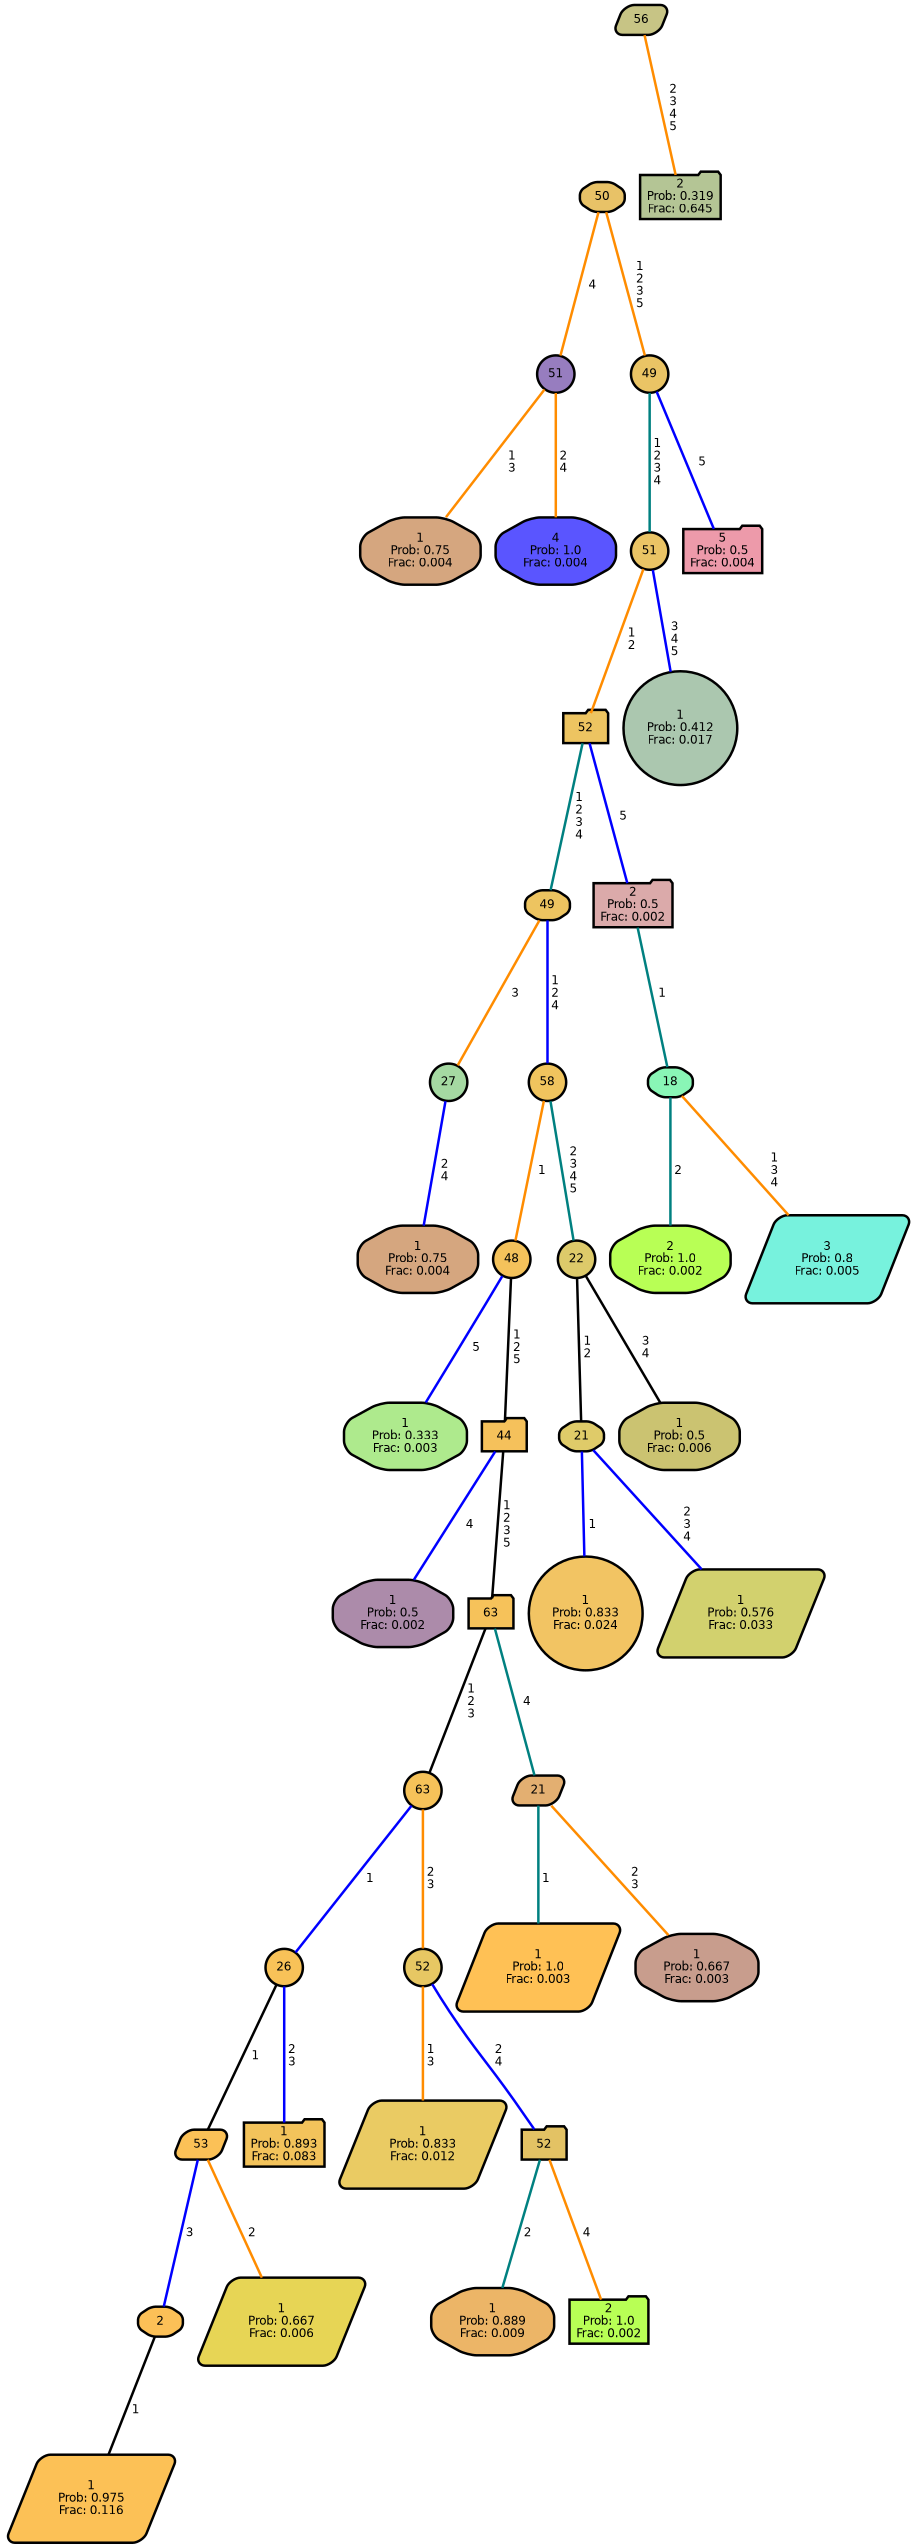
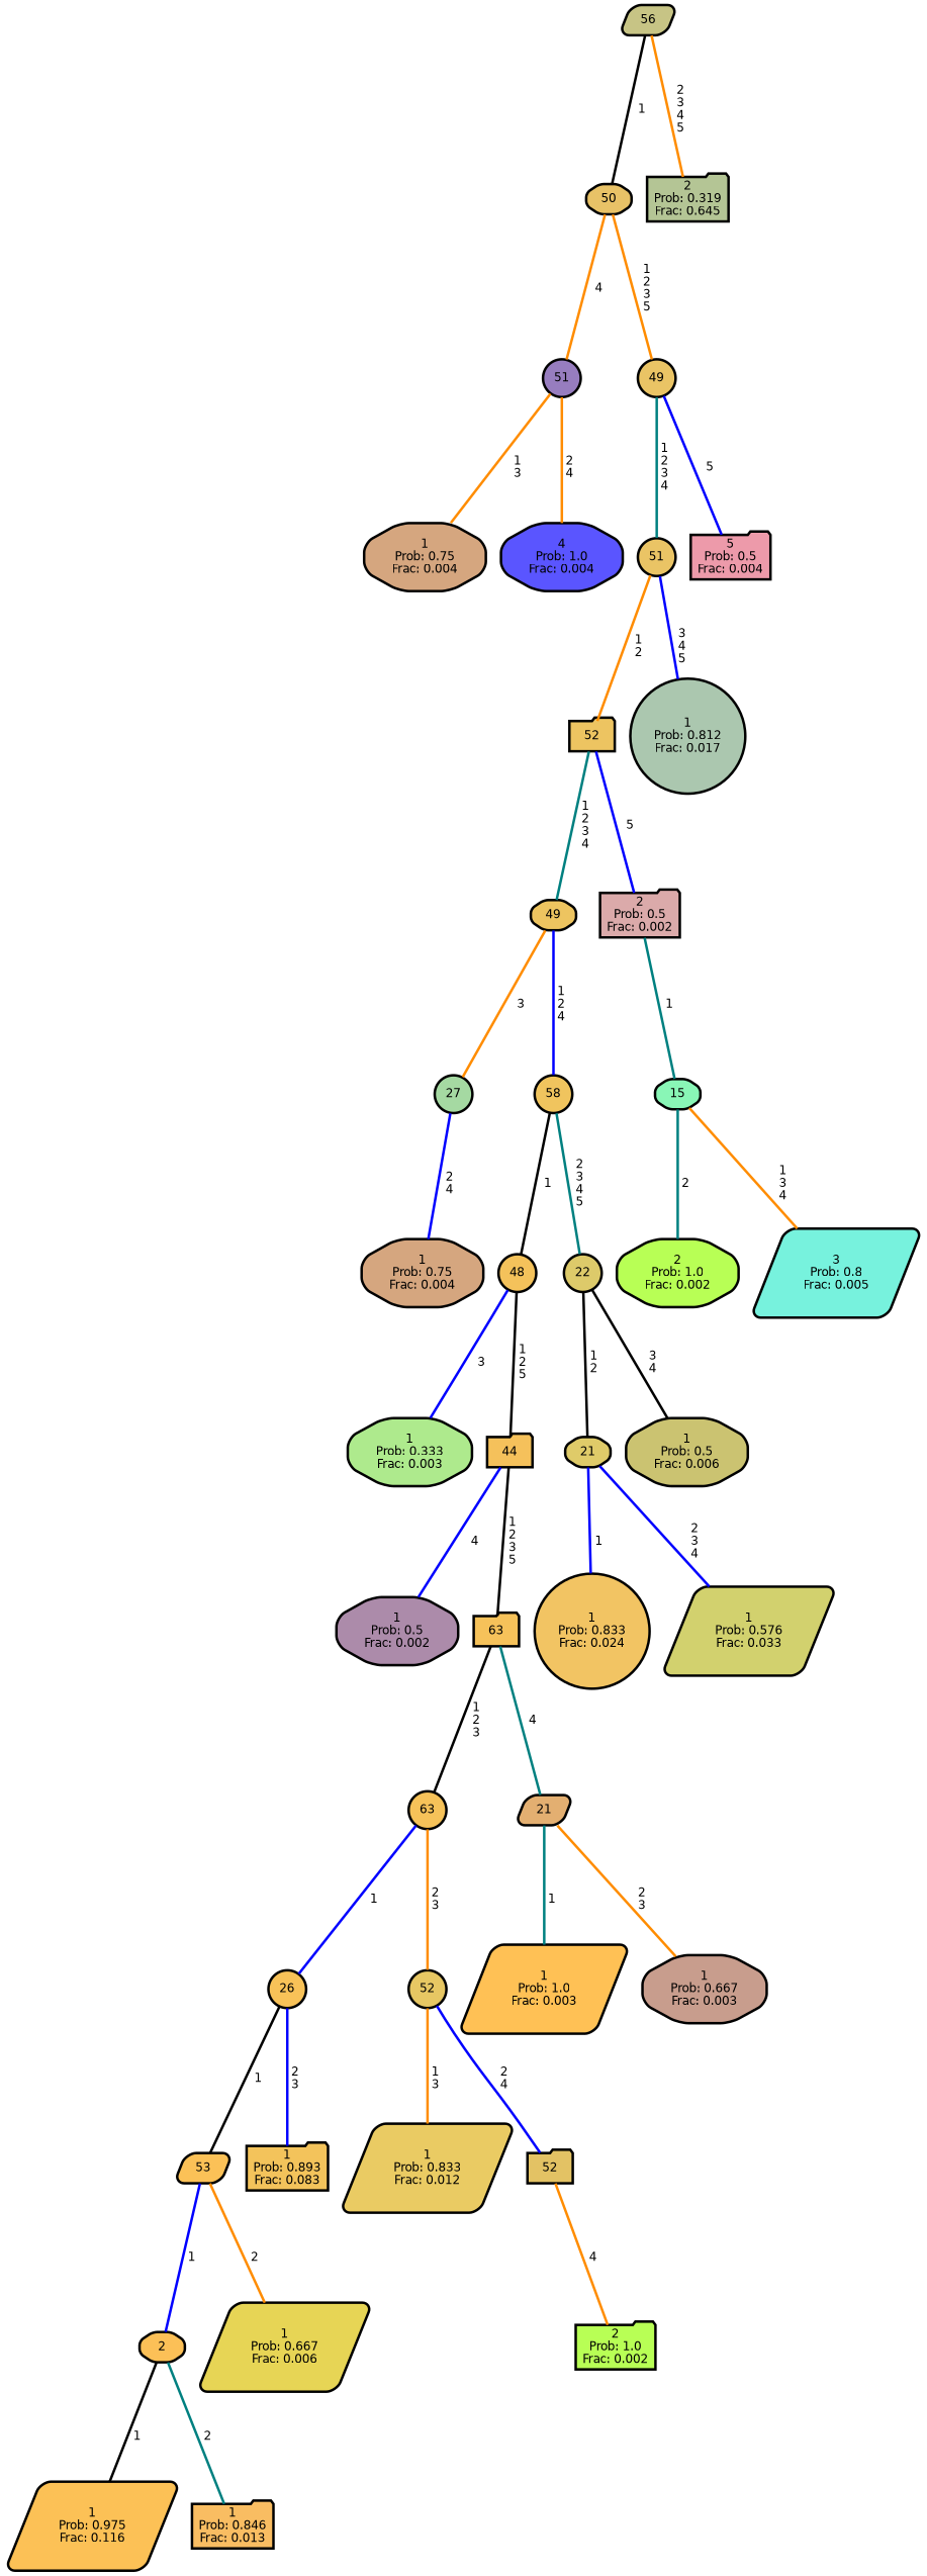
  graph {
    ranksep="0 equally"
    splines=straight
    node [color=black fillcolor="#d5a67f" fontcolor=black fontname=helvetica penwidth=3 shape=octagon style="filled, rounded"]
    edge [color=darkorange fontname=helvetica penwidth=3]
    n1 [label="1\nProb: 0.75\nFrac: 0.004"]
    n2 [fillcolor="#977dbf" label=51 shape=circle]
    n3 [fillcolor="#5a55ff" label="4\nProb: 1.0\nFrac: 0.004"]
    n4 [fillcolor="#e8c267" label=50]
    n5 [fillcolor="#eac465" label=49 shape=circle]
    n6 [fillcolor="#eac465" label=51 shape=circle]
    n7 [fillcolor="#ed9aaa" label="5\nProb: 0.5\nFrac: 0.004" shape=folder]
    n8 [fillcolor="#b8ff55" label="2\nProb: 1.0\nFrac: 0.002"]
-   n9 [fillcolor="#89f6b6" label=18]
+   n9 [fillcolor="#89f6b6" label=15]
    n10 [fillcolor="#77f2dd" label="3\nProb: 0.8\nFrac: 0.005" shape=parallelogram]
    n11 [fillcolor="#a5d9a2" label=27 shape=circle]
    n12 [label="1\nProb: 0.75\nFrac: 0.004"]
    n13 [fillcolor="#edc460" label=49]
    n14 [fillcolor="#f0c45e" label=58 shape=circle]
    n15 [fillcolor="#f4c25b" label=48 shape=circle]
    n16 [fillcolor="#ddca6a" label=22 shape=circle]
    n17 [fillcolor="#aeea8d" label="1\nProb: 0.333\nFrac: 0.003"]
    n18 [fillcolor="#f5c15b" label=44 shape=folder]
    n19 [fillcolor="#ac8baa" label="1\nProb: 0.5\nFrac: 0.002"]
    n20 [fillcolor="#f6c25a" label=63 shape=folder]
    n21 [fillcolor="#f6c259" label=63 shape=circle]
    n22 [fillcolor="#e3af71" label=21 shape=parallelogram]
    n23 [fillcolor="#fcc156" label="1\nProb: 0.975\nFrac: 0.116" shape=parallelogram]
    n24 [fillcolor="#fcc057" label=2]
+   n25 [fillcolor="#f9bd62" label="1\nProb: 0.846\nFrac: 0.013" shape=folder]
    n26 [fillcolor="#fbc157" label=53 shape=parallelogram]
    n27 [fillcolor="#e7d555" label="1\nProb: 0.667\nFrac: 0.006" shape=parallelogram]
    n28 [fillcolor="#f8c258" label=26 shape=circle]
    n29 [fillcolor="#f3c35b" label="1\nProb: 0.893\nFrac: 0.083" shape=folder]
    n30 [fillcolor="#e7c763" label=52 shape=circle]
    n31 [fillcolor="#eacb63" label="1\nProb: 0.833\nFrac: 0.012" shape=parallelogram]
    n32 [fillcolor="#e3c264" label=52 shape=folder]
-   n33 [fillcolor="#ecb567" label="1\nProb: 0.889\nFrac: 0.009"]
    n34 [fillcolor="#b8ff55" label="2\nProb: 1.0\nFrac: 0.002" shape=folder]
    n35 [fillcolor="#ffc155" label="1\nProb: 1.0\nFrac: 0.003" shape=parallelogram]
    n36 [fillcolor="#c89d8d" label="1\nProb: 0.667\nFrac: 0.003"]
    n37 [fillcolor="#dfcb69" label=21]
    n38 [fillcolor="#cbc371" label="1\nProb: 0.5\nFrac: 0.006"]
    n39 [fillcolor="#f2c463" label="1\nProb: 0.833\nFrac: 0.024" shape=circle]
    n40 [fillcolor="#d2d16e" label="1\nProb: 0.576\nFrac: 0.033" shape=parallelogram]
    n41 [fillcolor="#edc461" label=52 shape=folder]
    n42 [fillcolor="#dbaaaa" label="2\nProb: 0.5\nFrac: 0.002" shape=folder]
-   n43 [fillcolor="#abc7af" label="1\nProb: 0.412\nFrac: 0.017" shape=circle]
+   n43 [fillcolor="#abc7af" label="1\nProb: 0.812\nFrac: 0.017" shape=circle]
    n44 [fillcolor="#c7c485" label=56 shape=parallelogram]
    n45 [fillcolor="#b4c595" label="2\nProb: 0.319\nFrac: 0.645" shape=folder]
    subgraph sub_1 {
      rank=same
    }
    n2 -- n1 [label=" 1\n 3"]
    n2 -- n3 [label=" 2\n 4"]
    n4 -- n2 [label=" 4"]
    n4 -- n5 [label=" 1\n 2\n 3\n 5"]
    n5 -- n6 [color=teal label=" 1\n 2\n 3\n 4"]
    n5 -- n7 [color=blue label=" 5"]
    n6 -- n41 [label=" 1\n 2"]
    n6 -- n43 [color=blue label=" 3\n 4\n 5"]
    n9 -- n8 [color=teal label=" 2"]
    n9 -- n10 [label=" 1\n 3\n 4"]
    n11 -- n12 [color=blue label=" 2\n 4"]
    n13 -- n11 [label=" 3"]
    n13 -- n14 [color=blue label=" 1\n 2\n 4"]
-   n14 -- n15 [label=" 1"]
+   n14 -- n15 [color=black label=" 1"]
    n14 -- n16 [color=teal label=" 2\n 3\n 4\n 5"]
-   n15 -- n17 [color=blue label=" 5"]
+   n15 -- n17 [color=blue label=" 3"]
    n15 -- n18 [color=black label=" 1\n 2\n 5"]
    n16 -- n37 [color=black label=" 1\n 2"]
    n16 -- n38 [color=black label=" 3\n 4"]
    n18 -- n19 [color=blue label=" 4"]
    n18 -- n20 [color=black label=" 1\n 2\n 3\n 5"]
    n20 -- n21 [color=black label=" 1\n 2\n 3"]
    n20 -- n22 [color=teal label=" 4"]
    n21 -- n28 [color=blue label=" 1"]
    n21 -- n30 [label=" 2\n 3"]
    n22 -- n35 [color=teal label=" 1"]
    n22 -- n36 [label=" 2\n 3"]
    n24 -- n23 [color=black label=" 1"]
-   n26 -- n24 [color=blue label=" 3"]
+   n24 -- n25 [color=teal label=" 2"]
+   n26 -- n24 [color=blue label=" 1"]
    n26 -- n27 [label=" 2"]
    n28 -- n26 [color=black label=" 1"]
    n28 -- n29 [color=blue label=" 2\n 3"]
    n30 -- n31 [label=" 1\n 3"]
    n30 -- n32 [color=blue label=" 2\n 4"]
-   n32 -- n33 [color=teal label=" 2"]
    n32 -- n34 [label=" 4"]
    n37 -- n39 [color=blue label=" 1"]
    n37 -- n40 [color=blue label=" 2\n 3\n 4"]
    n41 -- n13 [color=teal label=" 1\n 2\n 3\n 4"]
    n41 -- n42 [color=blue label=" 5"]
    n42 -- n9 [color=teal label=" 1"]
+   n44 -- n4 [color=black label=" 1"]
    n44 -- n45 [label=" 2\n 3\n 4\n 5"]
  }
